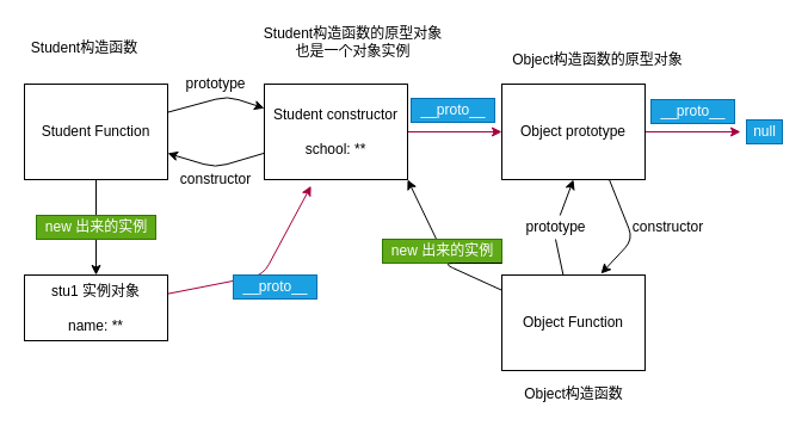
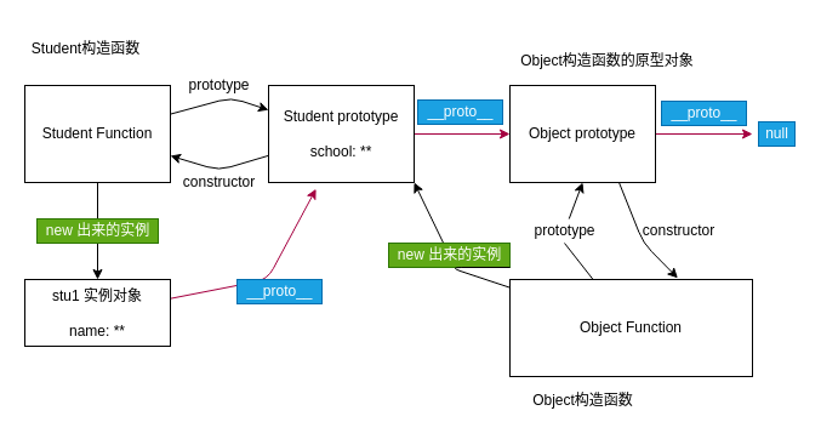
  <mxCell id="0" />
  <mxCell id="1" parent="0" />
  <mxCell id="2" value="" style="edgeStyle=none;html=1;" edge="1" parent="1" source="4" target="9"><mxGeometry relative="1" as="geometry" /></mxCell>
  <mxCell id="3" value="" style="edgeStyle=none;html=1;" edge="1" parent="1" source="4" target="7"><mxGeometry relative="1" as="geometry"><Array as="points"><mxPoint x="190" y="80" /></Array></mxGeometry></mxCell>
  <mxCell id="4" value="Student Function&lt;br&gt;" style="whiteSpace=wrap;html=1;" vertex="1" parent="1"><mxGeometry x="20" y="70" width="120" height="80" as="geometry" /></mxCell>
  <mxCell id="5" value="" style="edgeStyle=none;html=1;fillColor=#d80073;strokeColor=#A50040;" edge="1" parent="1" source="7" target="12"><mxGeometry relative="1" as="geometry" /></mxCell>
  <mxCell id="6" value="" style="edgeStyle=none;html=1;" edge="1" parent="1" source="7" target="4"><mxGeometry relative="1" as="geometry"><Array as="points"><mxPoint x="180" y="140" /></Array></mxGeometry></mxCell>
- <mxCell id="7" value="Student constructor&lt;br&gt;&lt;br&gt;school: **" style="whiteSpace=wrap;html=1;" vertex="1" parent="1"><mxGeometry x="221" y="70" width="120" height="80" as="geometry" /></mxCell>
+ <mxCell id="7" value="Student prototype&lt;br&gt;&lt;br&gt;school: **" style="whiteSpace=wrap;html=1;" vertex="1" parent="1"><mxGeometry x="221" y="70" width="120" height="80" as="geometry" /></mxCell>
  <mxCell id="8" value="" style="edgeStyle=none;html=1;entryX=0.326;entryY=1.066;entryDx=0;entryDy=0;entryPerimeter=0;fillColor=#d80073;strokeColor=#A50040;" edge="1" parent="1" source="9" target="7"><mxGeometry relative="1" as="geometry"><mxPoint x="220" y="270" as="targetPoint" /><Array as="points"><mxPoint x="220" y="230" /></Array></mxGeometry></mxCell>
  <mxCell id="9" value="stu1 实例对象&lt;br&gt;&lt;br&gt;name: **" style="whiteSpace=wrap;html=1;" vertex="1" parent="1"><mxGeometry x="20" y="230" width="120" height="55" as="geometry" /></mxCell>
  <mxCell id="10" value="" style="edgeStyle=none;html=1;exitX=0.75;exitY=1;exitDx=0;exitDy=0;entryX=0.692;entryY=-0.014;entryDx=0;entryDy=0;entryPerimeter=0;" edge="1" parent="1" source="12" target="15"><mxGeometry relative="1" as="geometry"><mxPoint x="510" y="160" as="sourcePoint" /><mxPoint x="500" y="220" as="targetPoint" /><Array as="points"><mxPoint x="530" y="200" /></Array></mxGeometry></mxCell>
  <mxCell id="11" value="" style="edgeStyle=none;html=1;fillColor=#d80073;strokeColor=#A50040;" edge="1" parent="1" source="12"><mxGeometry relative="1" as="geometry"><mxPoint x="620" y="110" as="targetPoint" /></mxGeometry></mxCell>
  <mxCell id="12" value="Object prototype" style="whiteSpace=wrap;html=1;" vertex="1" parent="1"><mxGeometry x="420" y="70" width="120" height="80" as="geometry" /></mxCell>
  <mxCell id="13" value="" style="edgeStyle=none;html=1;entryX=1;entryY=1;entryDx=0;entryDy=0;startArrow=none;" edge="1" parent="1" source="28" target="7"><mxGeometry relative="1" as="geometry"><mxPoint x="340" y="270" as="targetPoint" /><Array as="points" /></mxGeometry></mxCell>
  <mxCell id="14" value="" style="edgeStyle=none;html=1;entryX=0.5;entryY=1;entryDx=0;entryDy=0;startArrow=none;" edge="1" parent="1" source="26" target="12"><mxGeometry relative="1" as="geometry" /></mxCell>
- <mxCell id="15" value="Object Function" style="whiteSpace=wrap;html=1;" vertex="1" parent="1"><mxGeometry x="420" y="230" width="120" height="80" as="geometry" /></mxCell>
+ <mxCell id="15" value="Object Function" style="whiteSpace=wrap;html=1;" vertex="1" parent="1"><mxGeometry x="420" y="230" width="200" height="80" as="geometry" /></mxCell>
  <mxCell id="16" value="constructor" style="text;html=1;align=center;verticalAlign=middle;resizable=0;points=[];autosize=1;strokeColor=none;fillColor=none;" vertex="1" parent="1"><mxGeometry x="145" y="140" width="70" height="20" as="geometry" /></mxCell>
  <mxCell id="17" value="prototype" style="text;html=1;align=center;verticalAlign=middle;resizable=0;points=[];autosize=1;strokeColor=none;fillColor=none;" vertex="1" parent="1"><mxGeometry x="145" y="60" width="70" height="20" as="geometry" /></mxCell>
  <mxCell id="18" value="__proto__" style="text;html=1;align=center;verticalAlign=middle;resizable=0;points=[];autosize=1;strokeColor=#006EAF;fillColor=#1ba1e2;fontColor=#ffffff;" vertex="1" parent="1"><mxGeometry x="195" y="230" width="70" height="20" as="geometry" /></mxCell>
  <mxCell id="19" value="new 出来的实例" style="text;html=1;align=center;verticalAlign=middle;resizable=0;points=[];autosize=1;strokeColor=#2D7600;fillColor=#60a917;fontColor=#ffffff;" vertex="1" parent="1"><mxGeometry x="30" y="180" width="100" height="20" as="geometry" /></mxCell>
- <mxCell id="20" value="Student构造函数的原型对象&lt;br&gt;也是一个对象实例" style="text;html=1;align=center;verticalAlign=middle;resizable=0;points=[];autosize=1;strokeColor=none;fillColor=none;" vertex="1" parent="1"><mxGeometry x="215" y="20" width="160" height="30" as="geometry" /></mxCell>
  <mxCell id="21" value="Student构造函数" style="text;html=1;align=center;verticalAlign=middle;resizable=0;points=[];autosize=1;strokeColor=none;fillColor=none;" vertex="1" parent="1"><mxGeometry x="20" y="30" width="100" height="20" as="geometry" /></mxCell>
  <mxCell id="22" value="Object构造函数" style="text;html=1;align=center;verticalAlign=middle;resizable=0;points=[];autosize=1;strokeColor=none;fillColor=none;" vertex="1" parent="1"><mxGeometry x="430" y="320" width="100" height="20" as="geometry" /></mxCell>
  <mxCell id="23" value="__proto__" style="text;html=1;align=center;verticalAlign=middle;resizable=0;points=[];autosize=1;strokeColor=#006EAF;fillColor=#1ba1e2;fontColor=#ffffff;" vertex="1" parent="1"><mxGeometry x="344" y="82" width="70" height="20" as="geometry" /></mxCell>
  <mxCell id="24" value="Object构造函数的原型对象" style="text;html=1;align=center;verticalAlign=middle;resizable=0;points=[];autosize=1;strokeColor=none;fillColor=none;" vertex="1" parent="1"><mxGeometry x="420" y="40" width="160" height="20" as="geometry" /></mxCell>
  <mxCell id="25" value="constructor" style="text;html=1;align=center;verticalAlign=middle;resizable=0;points=[];autosize=1;strokeColor=none;fillColor=none;" vertex="1" parent="1"><mxGeometry x="524" y="180" width="70" height="20" as="geometry" /></mxCell>
  <mxCell id="26" value="prototype" style="text;html=1;align=center;verticalAlign=middle;resizable=0;points=[];autosize=1;strokeColor=none;fillColor=none;" vertex="1" parent="1"><mxGeometry x="430" y="180" width="70" height="20" as="geometry" /></mxCell>
  <mxCell id="27" value="" style="edgeStyle=none;html=1;entryX=0.5;entryY=1;entryDx=0;entryDy=0;endArrow=none;" edge="1" parent="1" source="15" target="26"><mxGeometry relative="1" as="geometry"><mxPoint x="480" y="230" as="sourcePoint" /><mxPoint x="480" y="150" as="targetPoint" /></mxGeometry></mxCell>
  <mxCell id="28" value="new 出来的实例" style="text;html=1;align=center;verticalAlign=middle;resizable=0;points=[];autosize=1;strokeColor=#2D7600;fillColor=#60a917;fontColor=#ffffff;" vertex="1" parent="1"><mxGeometry x="320" y="200" width="100" height="20" as="geometry" /></mxCell>
  <mxCell id="29" value="" style="edgeStyle=none;html=1;entryX=1;entryY=1;entryDx=0;entryDy=0;endArrow=none;" edge="1" parent="1" source="15" target="28"><mxGeometry relative="1" as="geometry"><mxPoint x="420" y="242.727" as="sourcePoint" /><mxPoint x="341" y="150" as="targetPoint" /><Array as="points"><mxPoint x="370" y="220" /></Array></mxGeometry></mxCell>
  <mxCell id="30" value="null" style="text;html=1;align=center;verticalAlign=middle;resizable=0;points=[];autosize=1;strokeColor=#006EAF;fillColor=#1ba1e2;fontColor=#ffffff;" vertex="1" parent="1"><mxGeometry x="625" y="100" width="30" height="20" as="geometry" /></mxCell>
  <mxCell id="31" value="__proto__" style="text;html=1;align=center;verticalAlign=middle;resizable=0;points=[];autosize=1;strokeColor=#006EAF;fillColor=#1ba1e2;fontColor=#ffffff;" vertex="1" parent="1"><mxGeometry x="545" y="83" width="70" height="20" as="geometry" /></mxCell>
